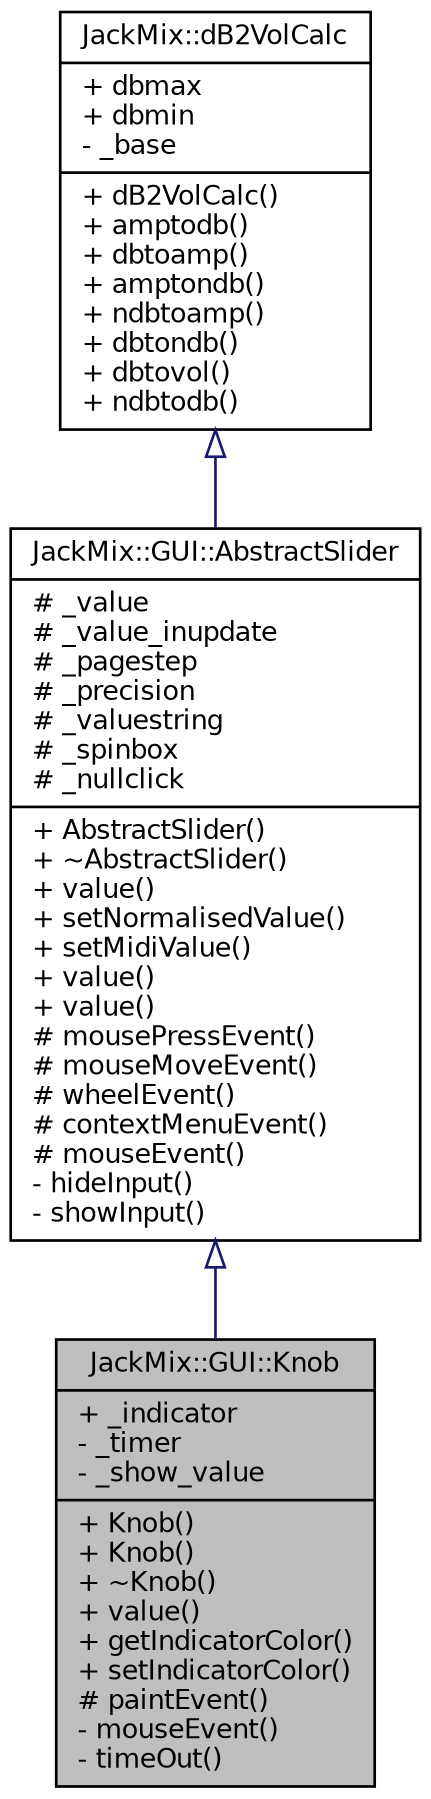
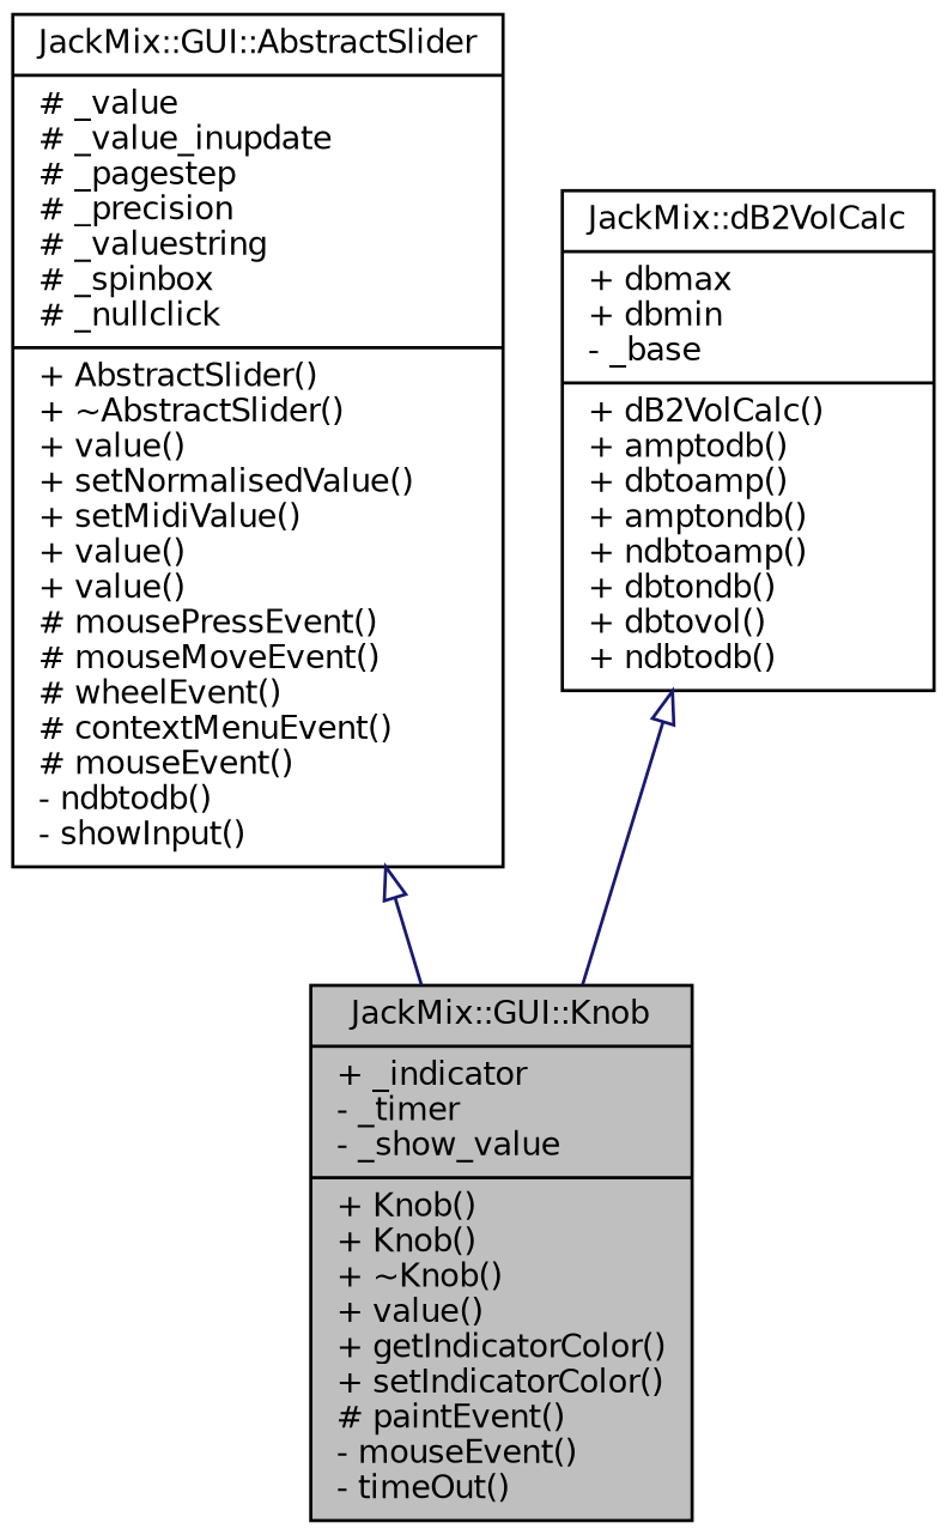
  digraph {
    node [color=black fillcolor=white fontname=Helvetica fontsize=10 shape=record style=filled]
    edge [arrowtail=onormal color=midnightblue dir=back fontname=Helvetica fontsize=10 labelfontname=Helvetica labelfontsize=10 style=solid]
    n1 [fillcolor=grey75 fontcolor=black height=0.2 label="{JackMix::GUI::Knob\n|+ _indicator\l- _timer\l- _show_value\l|+ Knob()\l+ Knob()\l+ ~Knob()\l+ value()\l+ getIndicatorColor()\l+ setIndicatorColor()\l# paintEvent()\l- mouseEvent()\l- timeOut()\l}" width=0.4]
-   n2 [height=0.2 label="{JackMix::GUI::AbstractSlider\n|# _value\l# _value_inupdate\l# _pagestep\l# _precision\l# _valuestring\l# _spinbox\l# _nullclick\l|+ AbstractSlider()\l+ ~AbstractSlider()\l+ value()\l+ setNormalisedValue()\l+ setMidiValue()\l+ value()\l+ value()\l# mousePressEvent()\l# mouseMoveEvent()\l# wheelEvent()\l# contextMenuEvent()\l# mouseEvent()\l- hideInput()\l- showInput()\l}" width=0.4]
+   n2 [height=0.2 label="{JackMix::GUI::AbstractSlider\n|# _value\l# _value_inupdate\l# _pagestep\l# _precision\l# _valuestring\l# _spinbox\l# _nullclick\l|+ AbstractSlider()\l+ ~AbstractSlider()\l+ value()\l+ setNormalisedValue()\l+ setMidiValue()\l+ value()\l+ value()\l# mousePressEvent()\l# mouseMoveEvent()\l# wheelEvent()\l# contextMenuEvent()\l# mouseEvent()\l- ndbtodb()\l- showInput()\l}" width=0.4]
    n3 [height=0.2 label="{JackMix::dB2VolCalc\n|+ dbmax\l+ dbmin\l- _base\l|+ dB2VolCalc()\l+ amptodb()\l+ dbtoamp()\l+ amptondb()\l+ ndbtoamp()\l+ dbtondb()\l+ dbtovol()\l+ ndbtodb()\l}" width=0.4]
    n2 -> n1
-   n3 -> n2
+   n3 -> n1
  }
